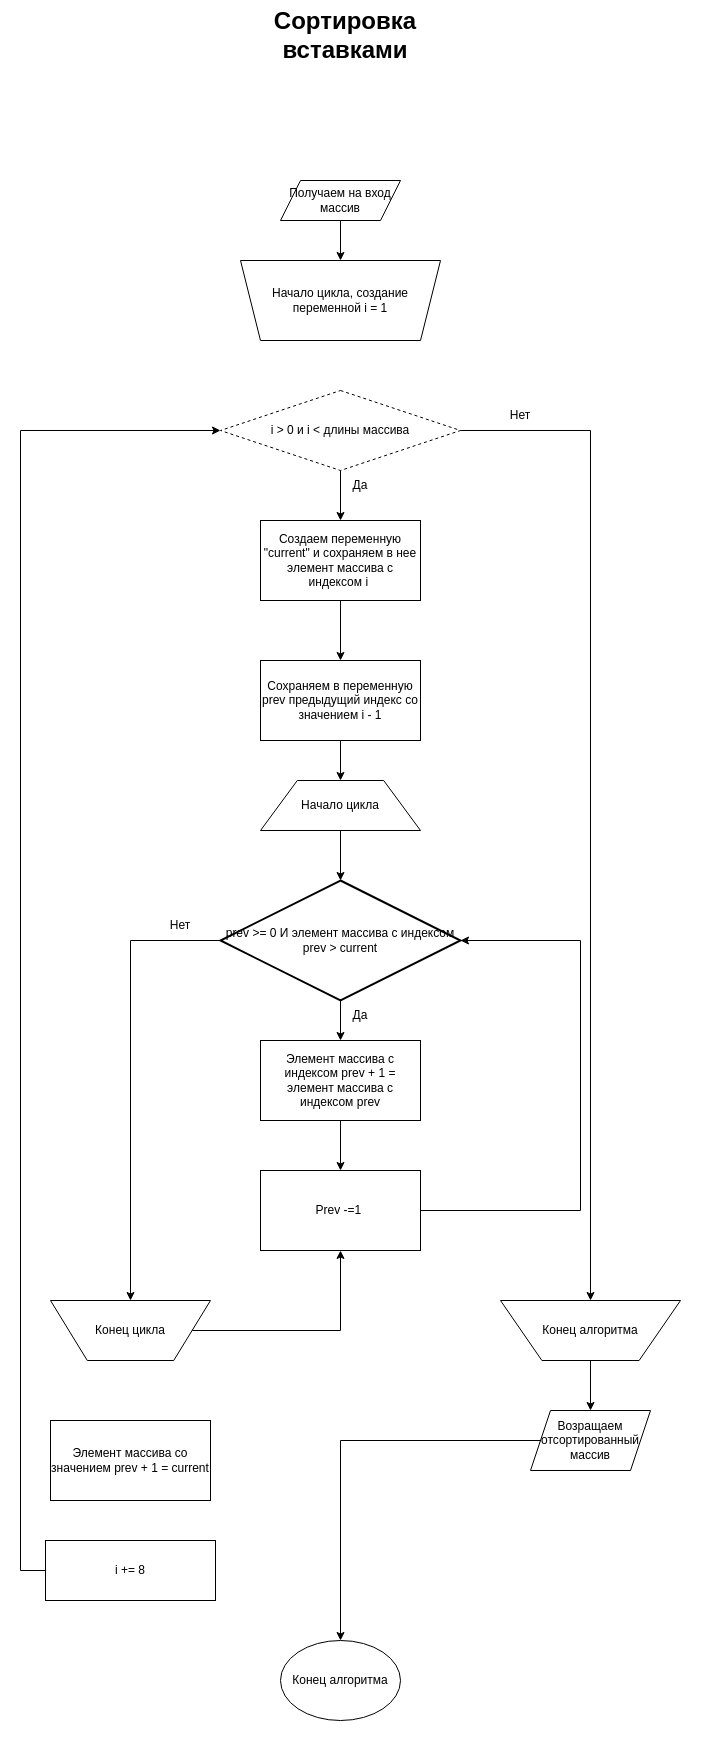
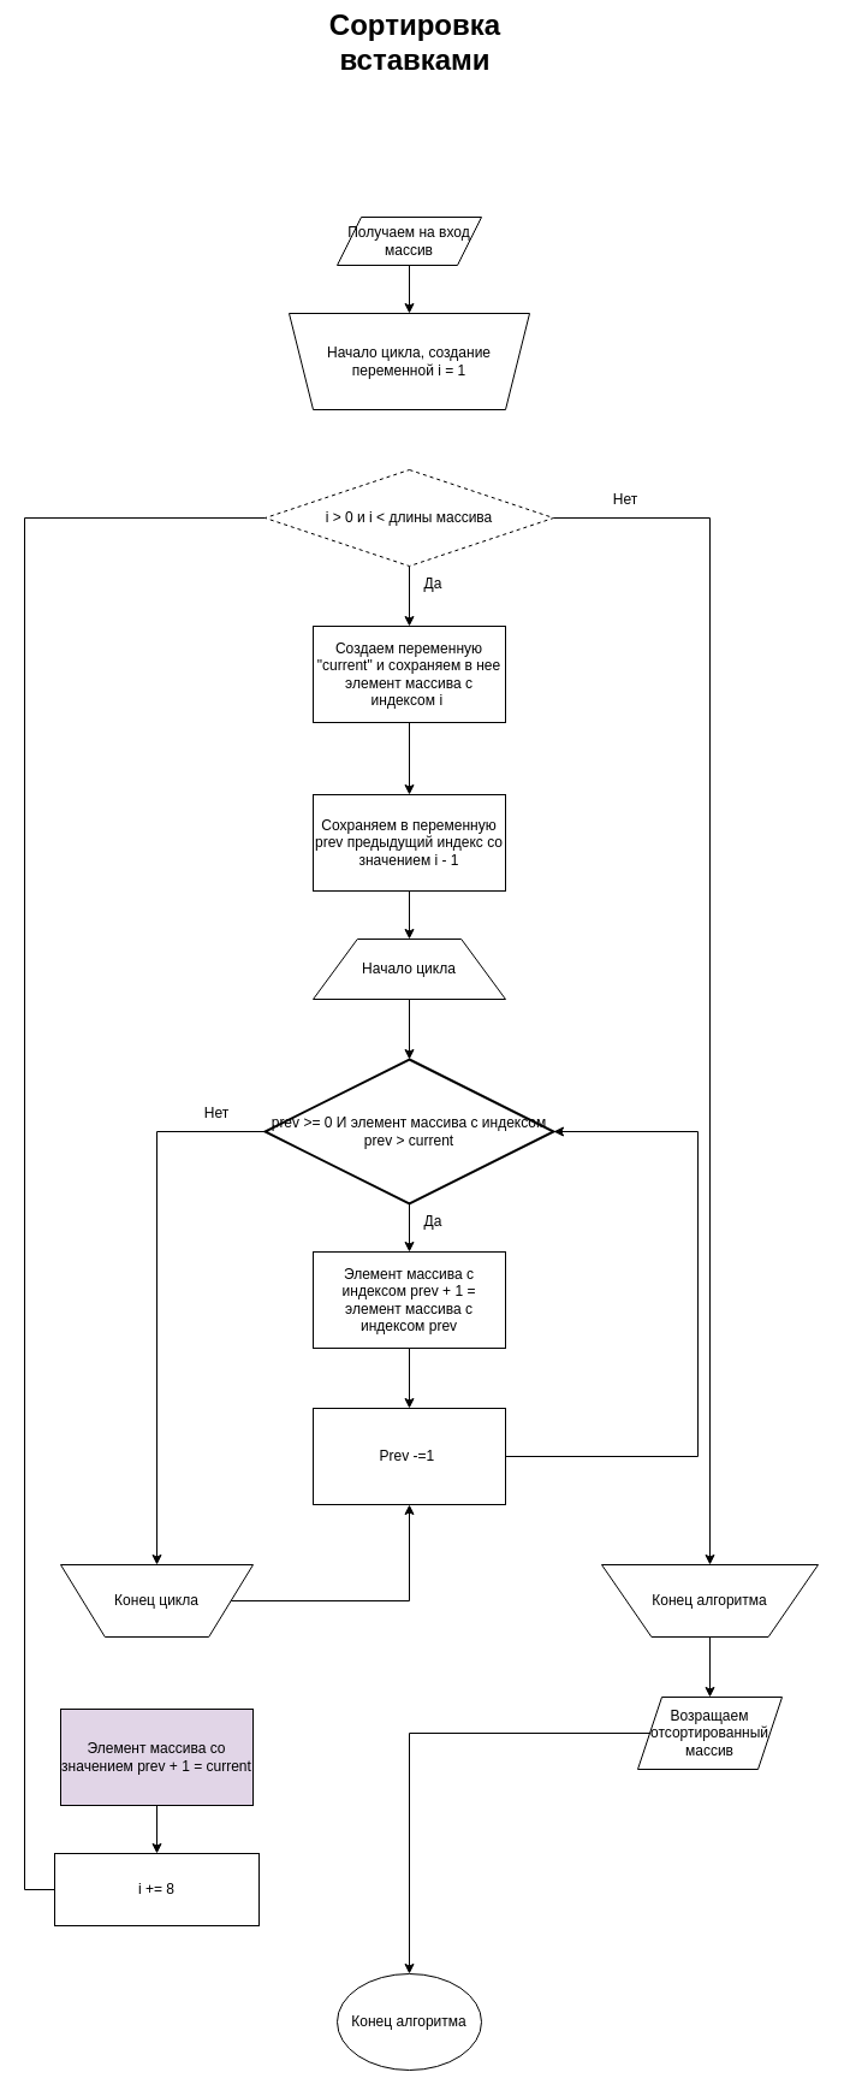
  <mxCell id="0" />
  <mxCell id="1" parent="0" />
  <mxCell id="2" value="&lt;b&gt;&lt;font style=&quot;font-size: 24px;&quot;&gt;Сортировка вставками&lt;/font&gt;&lt;/b&gt;" style="text;html=1;strokeColor=none;fillColor=none;align=center;verticalAlign=middle;whiteSpace=wrap;rounded=0;" vertex="1" parent="1"><mxGeometry x="220" y="20" width="250" height="30" as="geometry" /></mxCell>
  <mxCell id="3" value="" style="edgeStyle=orthogonalEdgeStyle;rounded=0;orthogonalLoop=1;jettySize=auto;html=1;" edge="1" parent="1" source="4" target="13"><mxGeometry relative="1" as="geometry" /></mxCell>
  <mxCell id="4" value="Получаем на вход массив" style="shape=parallelogram;perimeter=parallelogramPerimeter;whiteSpace=wrap;html=1;fixedSize=1;" vertex="1" parent="1"><mxGeometry x="280" y="180" width="120" height="40" as="geometry" /></mxCell>
  <mxCell id="5" value="" style="edgeStyle=orthogonalEdgeStyle;rounded=0;orthogonalLoop=1;jettySize=auto;html=1;" edge="1" parent="1" source="6" target="8"><mxGeometry relative="1" as="geometry" /></mxCell>
  <mxCell id="6" value="Создаем переменную &quot;current&quot; и сохраняем в нее элемент массива с индексом i&amp;nbsp;" style="rounded=0;whiteSpace=wrap;html=1;" vertex="1" parent="1"><mxGeometry x="260" y="520" width="160" height="80" as="geometry" /></mxCell>
  <mxCell id="7" value="" style="edgeStyle=orthogonalEdgeStyle;rounded=0;orthogonalLoop=1;jettySize=auto;html=1;" edge="1" parent="1" source="8" target="23"><mxGeometry relative="1" as="geometry" /></mxCell>
  <mxCell id="8" value="Сохраняем в переменную prev предыдущий индекс со значением i - 1" style="rounded=0;whiteSpace=wrap;html=1;" vertex="1" parent="1"><mxGeometry x="260" y="660" width="160" height="80" as="geometry" /></mxCell>
  <mxCell id="9" value="" style="edgeStyle=orthogonalEdgeStyle;rounded=0;orthogonalLoop=1;jettySize=auto;html=1;" edge="1" parent="1" source="10" target="12"><mxGeometry relative="1" as="geometry" /></mxCell>
  <mxCell id="10" value="Элемент массива с индексом prev + 1 = элемент массива с индексом prev" style="whiteSpace=wrap;html=1;rounded=0;" vertex="1" parent="1"><mxGeometry x="260" y="1040" width="160" height="80" as="geometry" /></mxCell>
  <mxCell id="11" style="edgeStyle=orthogonalEdgeStyle;rounded=0;orthogonalLoop=1;jettySize=auto;html=1;entryX=1;entryY=0.5;entryDx=0;entryDy=0;entryPerimeter=0;" edge="1" parent="1" source="12" target="26"><mxGeometry relative="1" as="geometry"><mxPoint x="580" y="930" as="targetPoint" /><Array as="points"><mxPoint x="580" y="1210" /><mxPoint x="580" y="940" /></Array></mxGeometry></mxCell>
  <mxCell id="12" value="Prev -=1&amp;nbsp;" style="whiteSpace=wrap;html=1;rounded=0;" vertex="1" parent="1"><mxGeometry x="260" y="1170" width="160" height="80" as="geometry" /></mxCell>
  <mxCell id="13" value="Начало цикла, создание переменной i = 1" style="shape=trapezoid;perimeter=trapezoidPerimeter;whiteSpace=wrap;html=1;fixedSize=1;direction=west;" vertex="1" parent="1"><mxGeometry x="240" y="260" width="200" height="80" as="geometry" /></mxCell>
  <mxCell id="14" value="" style="edgeStyle=orthogonalEdgeStyle;rounded=0;orthogonalLoop=1;jettySize=auto;html=1;" edge="1" parent="1" source="15" target="12"><mxGeometry relative="1" as="geometry" /></mxCell>
  <mxCell id="15" value="Конец цикла" style="verticalLabelPosition=middle;verticalAlign=middle;html=1;shape=trapezoid;perimeter=trapezoidPerimeter;whiteSpace=wrap;size=0.23;arcSize=10;flipV=1;labelPosition=center;align=center;direction=east;" vertex="1" parent="1"><mxGeometry x="50" y="1300" width="160" height="60" as="geometry" /></mxCell>
- <mxCell id="17" value="Элемент массива со значением prev + 1 = current" style="rounded=0;whiteSpace=wrap;html=1;" vertex="1" parent="1"><mxGeometry x="50" y="1420" width="160" height="80" as="geometry" /></mxCell>
+ <mxCell id="16" value="" style="edgeStyle=orthogonalEdgeStyle;rounded=0;orthogonalLoop=1;jettySize=auto;html=1;" edge="1" parent="1" source="17" target="30"><mxGeometry relative="1" as="geometry" /></mxCell>
+ <mxCell id="17" value="Элемент массива со значением prev + 1 = current" style="rounded=0;whiteSpace=wrap;html=1;fillColor=#e1d5e7;" vertex="1" parent="1"><mxGeometry x="50" y="1420" width="160" height="80" as="geometry" /></mxCell>
  <mxCell id="18" value="" style="edgeStyle=orthogonalEdgeStyle;rounded=0;orthogonalLoop=1;jettySize=auto;html=1;" edge="1" parent="1" source="20" target="6"><mxGeometry relative="1" as="geometry" /></mxCell>
  <mxCell id="19" style="edgeStyle=orthogonalEdgeStyle;rounded=0;orthogonalLoop=1;jettySize=auto;html=1;entryX=0.5;entryY=0;entryDx=0;entryDy=0;" edge="1" parent="1" source="20" target="32"><mxGeometry relative="1" as="geometry" /></mxCell>
  <mxCell id="20" value="i &amp;gt; 0 и i &amp;lt; длины массива" style="rhombus;whiteSpace=wrap;html=1;dashed=1;" vertex="1" parent="1"><mxGeometry x="220" y="390" width="240" height="80" as="geometry" /></mxCell>
  <mxCell id="21" value="Да" style="text;html=1;strokeColor=none;fillColor=none;align=center;verticalAlign=middle;whiteSpace=wrap;rounded=0;" vertex="1" parent="1"><mxGeometry x="330" y="470" width="60" height="30" as="geometry" /></mxCell>
  <mxCell id="22" value="" style="edgeStyle=orthogonalEdgeStyle;rounded=0;orthogonalLoop=1;jettySize=auto;html=1;" edge="1" parent="1" source="23" target="26"><mxGeometry relative="1" as="geometry" /></mxCell>
  <mxCell id="23" value="Начало цикла" style="verticalLabelPosition=middle;verticalAlign=middle;html=1;shape=trapezoid;perimeter=trapezoidPerimeter;whiteSpace=wrap;size=0.23;arcSize=10;flipV=1;labelPosition=center;align=center;direction=west;" vertex="1" parent="1"><mxGeometry x="260" y="780" width="160" height="50" as="geometry" /></mxCell>
  <mxCell id="24" value="" style="edgeStyle=orthogonalEdgeStyle;rounded=0;orthogonalLoop=1;jettySize=auto;html=1;" edge="1" parent="1" source="26" target="10"><mxGeometry relative="1" as="geometry" /></mxCell>
  <mxCell id="25" style="edgeStyle=orthogonalEdgeStyle;rounded=0;orthogonalLoop=1;jettySize=auto;html=1;entryX=0.5;entryY=0;entryDx=0;entryDy=0;" edge="1" parent="1" source="26" target="15"><mxGeometry relative="1" as="geometry" /></mxCell>
  <mxCell id="26" value="prev &amp;gt;= 0 И элемент массива с индексом prev &amp;gt; current" style="strokeWidth=2;html=1;shape=mxgraph.flowchart.decision;whiteSpace=wrap;" vertex="1" parent="1"><mxGeometry x="220" y="880" width="240" height="120" as="geometry" /></mxCell>
  <mxCell id="27" value="Да" style="text;html=1;strokeColor=none;fillColor=none;align=center;verticalAlign=middle;whiteSpace=wrap;rounded=0;" vertex="1" parent="1"><mxGeometry x="330" y="1000" width="60" height="30" as="geometry" /></mxCell>
  <mxCell id="28" value="Нет&lt;br&gt;" style="text;html=1;strokeColor=none;fillColor=none;align=center;verticalAlign=middle;whiteSpace=wrap;rounded=0;" vertex="1" parent="1"><mxGeometry x="150" y="910" width="60" height="30" as="geometry" /></mxCell>
- <mxCell id="29" style="edgeStyle=orthogonalEdgeStyle;rounded=0;orthogonalLoop=1;jettySize=auto;html=1;entryX=0;entryY=0.5;entryDx=0;entryDy=0;" edge="1" parent="1" source="30" target="20"><mxGeometry relative="1" as="geometry"><Array as="points"><mxPoint x="20" y="1570" /><mxPoint x="20" y="430" /></Array></mxGeometry></mxCell>
+ <mxCell id="29" style="edgeStyle=orthogonalEdgeStyle;rounded=0;orthogonalLoop=1;jettySize=auto;html=1;entryX=0;entryY=0.5;entryDx=0;entryDy=0;endArrow=none;" edge="1" parent="1" source="30" target="20"><mxGeometry relative="1" as="geometry"><Array as="points"><mxPoint x="20" y="1570" /><mxPoint x="20" y="430" /></Array></mxGeometry></mxCell>
  <mxCell id="30" value="i += 8" style="rounded=0;whiteSpace=wrap;html=1;" vertex="1" parent="1"><mxGeometry x="45" y="1540" width="170" height="60" as="geometry" /></mxCell>
  <mxCell id="31" value="" style="edgeStyle=orthogonalEdgeStyle;rounded=0;orthogonalLoop=1;jettySize=auto;html=1;" edge="1" parent="1" source="32" target="35"><mxGeometry relative="1" as="geometry" /></mxCell>
  <mxCell id="32" value="Конец алгоритма" style="verticalLabelPosition=middle;verticalAlign=middle;html=1;shape=trapezoid;perimeter=trapezoidPerimeter;whiteSpace=wrap;size=0.23;arcSize=10;flipV=1;labelPosition=center;align=center;" vertex="1" parent="1"><mxGeometry x="500" y="1300" width="180" height="60" as="geometry" /></mxCell>
  <mxCell id="33" value="Нет&lt;br&gt;" style="text;html=1;strokeColor=none;fillColor=none;align=center;verticalAlign=middle;whiteSpace=wrap;rounded=0;" vertex="1" parent="1"><mxGeometry x="490" y="400" width="60" height="30" as="geometry" /></mxCell>
  <mxCell id="34" style="edgeStyle=orthogonalEdgeStyle;rounded=0;orthogonalLoop=1;jettySize=auto;html=1;entryX=0.5;entryY=0;entryDx=0;entryDy=0;" edge="1" parent="1" source="35" target="36"><mxGeometry relative="1" as="geometry" /></mxCell>
  <mxCell id="35" value="Возращаем отсортированный массив" style="shape=parallelogram;perimeter=parallelogramPerimeter;whiteSpace=wrap;html=1;fixedSize=1;" vertex="1" parent="1"><mxGeometry x="530" y="1410" width="120" height="60" as="geometry" /></mxCell>
  <mxCell id="36" value="Конец алгоритма&lt;br&gt;" style="ellipse;whiteSpace=wrap;html=1;" vertex="1" parent="1"><mxGeometry x="280" y="1640" width="120" height="80" as="geometry" /></mxCell>
